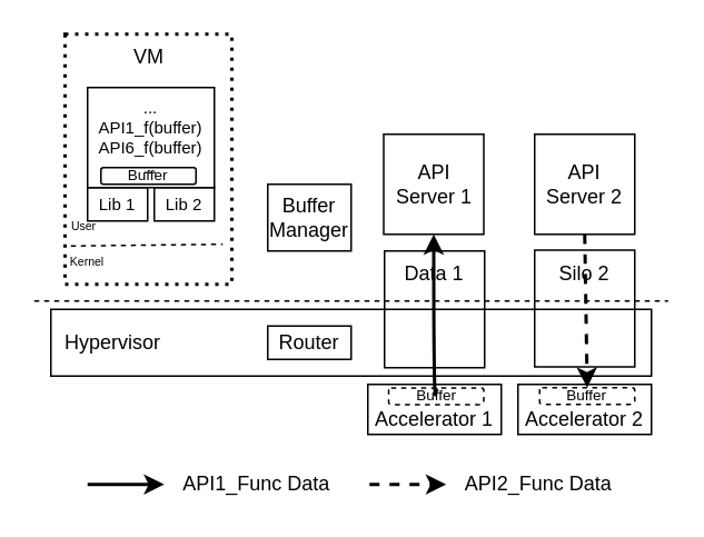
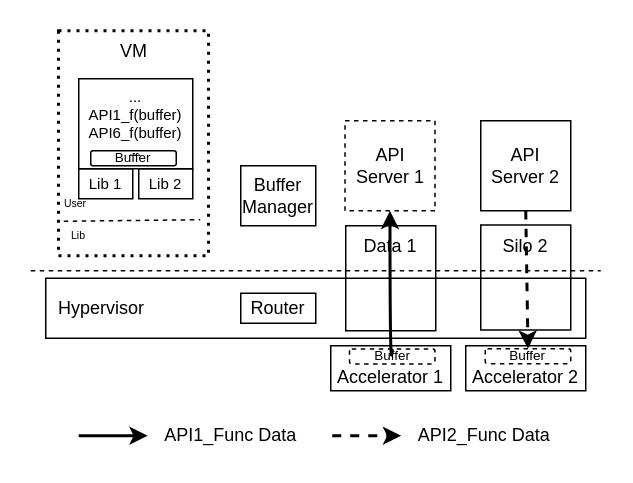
  <mxCell id="0" />
  <mxCell id="1" parent="0" />
  <mxCell id="2" value="&amp;nbsp; Hypervisor" style="rounded=0;whiteSpace=wrap;html=1;fillColor=none;align=left;" parent="1" vertex="1"><mxGeometry x="30" y="185" width="360" height="40" as="geometry" /></mxCell>
  <mxCell id="3" value="" style="endArrow=none;dashed=1;html=1;" parent="1" edge="1"><mxGeometry width="50" height="50" relative="1" as="geometry"><mxPoint x="20" y="180" as="sourcePoint" /><mxPoint x="400" y="180" as="targetPoint" /></mxGeometry></mxCell>
  <mxCell id="4" value="Buffer Manager" style="rounded=0;whiteSpace=wrap;html=1;" parent="1" vertex="1"><mxGeometry x="160" y="110" width="50" height="40" as="geometry" /></mxCell>
  <mxCell id="5" value="" style="group" parent="1" vertex="1" connectable="0"><mxGeometry x="30" y="20" width="108.5" height="150" as="geometry" /></mxCell>
  <mxCell id="6" value="VM" style="rounded=0;whiteSpace=wrap;html=1;fillColor=none;align=center;strokeWidth=2;verticalAlign=top;dashed=1;dashPattern=1 2;" parent="5" vertex="1"><mxGeometry x="8.5" width="100" height="150" as="geometry" /></mxCell>
  <mxCell id="7" value="" style="endArrow=none;dashed=1;html=1;exitX=0.25;exitY=0;exitDx=0;exitDy=0;" parent="5" source="8" edge="1"><mxGeometry width="50" height="50" relative="1" as="geometry"><mxPoint x="33" y="126" as="sourcePoint" /><mxPoint x="103.0" y="126" as="targetPoint" /></mxGeometry></mxCell>
- <mxCell id="8" value="Kernel" style="text;html=1;strokeColor=none;fillColor=none;align=center;verticalAlign=middle;whiteSpace=wrap;rounded=0;dashed=1;fontSize=7;" parent="5" vertex="1"><mxGeometry x="2" y="127" width="40" height="20" as="geometry" /></mxCell>
+ <mxCell id="8" value="Lib" style="text;html=1;strokeColor=none;fillColor=none;align=center;verticalAlign=middle;whiteSpace=wrap;rounded=0;dashed=1;fontSize=7;" parent="5" vertex="1"><mxGeometry x="2" y="127" width="40" height="20" as="geometry" /></mxCell>
  <mxCell id="9" value="User" style="text;html=1;strokeColor=none;fillColor=none;align=center;verticalAlign=middle;whiteSpace=wrap;rounded=0;dashed=1;fontSize=7;" parent="5" vertex="1"><mxGeometry y="106" width="40" height="20" as="geometry" /></mxCell>
  <mxCell id="10" value="&lt;font style=&quot;font-size: 10px&quot;&gt;...&lt;br&gt;API1_f(buffer)&lt;br&gt;API6_f(buffer)&lt;br&gt;...&lt;br&gt;&lt;/font&gt;" style="rounded=0;whiteSpace=wrap;html=1;strokeWidth=1;fillColor=none;fontSize=7;align=center;verticalAlign=top;" parent="5" vertex="1"><mxGeometry x="22" y="32" width="76" height="60" as="geometry" /></mxCell>
  <mxCell id="11" value="&lt;font style=&quot;font-size: 10px&quot;&gt;Lib 1&lt;/font&gt;" style="rounded=0;whiteSpace=wrap;html=1;strokeWidth=1;fillColor=none;fontSize=7;align=center;" parent="5" vertex="1"><mxGeometry x="22" y="92" width="36" height="20" as="geometry" /></mxCell>
  <mxCell id="12" value="&lt;font style=&quot;font-size: 10px&quot;&gt;Lib 2&lt;/font&gt;" style="rounded=0;whiteSpace=wrap;html=1;strokeWidth=1;fillColor=none;fontSize=7;align=center;" parent="5" vertex="1"><mxGeometry x="62" y="92" width="36" height="20" as="geometry" /></mxCell>
  <mxCell id="13" value="&lt;font style=&quot;font-size: 9px&quot;&gt;Buffer&lt;/font&gt;" style="rounded=1;whiteSpace=wrap;html=1;strokeWidth=1;fillColor=none;fontSize=7;align=center;" parent="5" vertex="1"><mxGeometry x="30" y="80" width="57" height="10" as="geometry" /></mxCell>
  <mxCell id="14" value="Router" style="rounded=0;whiteSpace=wrap;html=1;" parent="1" vertex="1"><mxGeometry x="160" y="195" width="50" height="20" as="geometry" /></mxCell>
  <mxCell id="15" value="" style="group" parent="1" vertex="1" connectable="0"><mxGeometry x="220" y="80" width="80" height="180" as="geometry" /></mxCell>
- <mxCell id="16" value="API Server 1" style="rounded=0;whiteSpace=wrap;html=1;fillColor=none;align=center;" parent="15" vertex="1"><mxGeometry x="9.5" width="60" height="60" as="geometry" /></mxCell>
+ <mxCell id="16" value="API Server 1" style="rounded=0;whiteSpace=wrap;html=1;fillColor=none;align=center;dashed=1;" parent="15" vertex="1"><mxGeometry x="9.5" width="60" height="60" as="geometry" /></mxCell>
  <mxCell id="17" value="Data 1" style="rounded=0;whiteSpace=wrap;html=1;fillColor=none;align=center;verticalAlign=top;strokeWidth=1;" parent="15" vertex="1"><mxGeometry x="10" y="70" width="60" height="70" as="geometry" /></mxCell>
  <mxCell id="18" value="Accelerator 1" style="rounded=0;whiteSpace=wrap;html=1;fillColor=none;verticalAlign=bottom;" parent="15" vertex="1"><mxGeometry y="150" width="80" height="30" as="geometry" /></mxCell>
  <mxCell id="19" value="&lt;font style=&quot;font-size: 9px&quot;&gt;Buffer&lt;/font&gt;" style="rounded=1;whiteSpace=wrap;html=1;strokeWidth=1;fillColor=none;fontSize=7;align=center;dashed=1;" parent="15" vertex="1"><mxGeometry x="12.5" y="152.2" width="57" height="10" as="geometry" /></mxCell>
  <mxCell id="20" value="" style="curved=1;endArrow=classic;html=1;fontSize=7;exitX=0.5;exitY=0;exitDx=0;exitDy=0;entryX=0.5;entryY=1;entryDx=0;entryDy=0;strokeWidth=2;" parent="15" source="19" target="16" edge="1"><mxGeometry width="50" height="50" relative="1" as="geometry"><mxPoint x="39.5" y="198" as="sourcePoint" /><mxPoint x="34" y="95" as="targetPoint" /><Array as="points"><mxPoint x="39.5" y="175" /></Array></mxGeometry></mxCell>
  <mxCell id="21" value="" style="group" parent="1" vertex="1" connectable="0"><mxGeometry x="310" y="80" width="80" height="180" as="geometry" /></mxCell>
  <mxCell id="22" value="Accelerator 2" style="rounded=0;whiteSpace=wrap;html=1;fillColor=none;verticalAlign=bottom;" parent="21" vertex="1"><mxGeometry y="150" width="80" height="30" as="geometry" /></mxCell>
  <mxCell id="23" value="API Server 2" style="rounded=0;whiteSpace=wrap;html=1;fillColor=none;align=center;" parent="21" vertex="1"><mxGeometry x="10" width="60" height="60" as="geometry" /></mxCell>
  <mxCell id="24" value="Silo 2" style="rounded=0;whiteSpace=wrap;html=1;fillColor=none;align=center;verticalAlign=top;strokeWidth=1;" parent="21" vertex="1"><mxGeometry x="10" y="69.5" width="60" height="70" as="geometry" /></mxCell>
  <mxCell id="25" value="&lt;font style=&quot;font-size: 9px&quot;&gt;Buffer&lt;/font&gt;" style="rounded=1;whiteSpace=wrap;html=1;strokeWidth=1;fillColor=none;fontSize=7;align=center;dashed=1;" parent="21" vertex="1"><mxGeometry x="13" y="152" width="57" height="10" as="geometry" /></mxCell>
  <mxCell id="26" value="" style="curved=1;endArrow=classic;html=1;fontSize=7;entryX=0.5;entryY=0;entryDx=0;entryDy=0;exitX=0.5;exitY=1;exitDx=0;exitDy=0;dashed=1;strokeWidth=2;" parent="21" source="23" target="25" edge="1"><mxGeometry width="50" height="50" relative="1" as="geometry"><mxPoint x="14.5" y="95" as="sourcePoint" /><mxPoint x="9.5" y="198" as="targetPoint" /><Array as="points" /></mxGeometry></mxCell>
  <mxCell id="27" value="" style="endArrow=classic;html=1;strokeWidth=2;fontSize=7;" edge="1" parent="1"><mxGeometry width="50" height="50" relative="1" as="geometry"><mxPoint x="52" y="290" as="sourcePoint" /><mxPoint x="98" y="290" as="targetPoint" /></mxGeometry></mxCell>
  <mxCell id="28" value="&lt;font style=&quot;font-size: 12px&quot;&gt;API1_Func Data&lt;/font&gt;" style="text;html=1;strokeColor=none;fillColor=none;align=center;verticalAlign=middle;whiteSpace=wrap;rounded=0;fontSize=7;" vertex="1" parent="1"><mxGeometry x="108" y="280" width="91" height="20" as="geometry" /></mxCell>
  <mxCell id="29" value="" style="endArrow=classic;html=1;strokeWidth=2;fontSize=7;dashed=1;" edge="1" parent="1"><mxGeometry width="50" height="50" relative="1" as="geometry"><mxPoint x="221" y="290" as="sourcePoint" /><mxPoint x="267" y="290" as="targetPoint" /></mxGeometry></mxCell>
  <mxCell id="30" value="&lt;font style=&quot;font-size: 12px&quot;&gt;API2_Func Data&lt;/font&gt;" style="text;html=1;strokeColor=none;fillColor=none;align=center;verticalAlign=middle;whiteSpace=wrap;rounded=0;fontSize=7;" vertex="1" parent="1"><mxGeometry x="277" y="280" width="91" height="20" as="geometry" /></mxCell>
